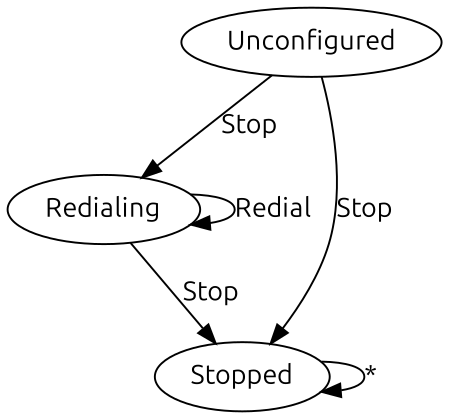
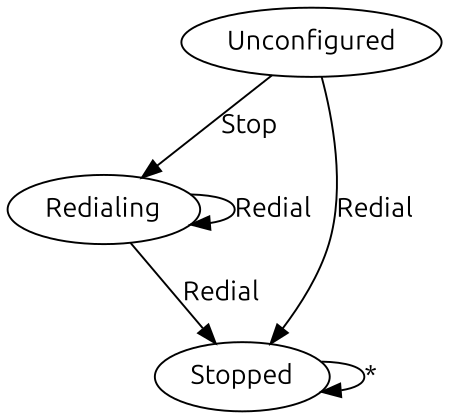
  digraph {
    fontname=Ubuntu
    node [fontname=Ubuntu]
    edge [fontname=Ubuntu]
    Unconfigured
    Redialing
    Stopped
    Unconfigured -> Redialing [label=Stop]
-   Unconfigured -> Stopped [label=Stop]
+   Unconfigured -> Stopped [label=Redial]
    Redialing -> Redialing [label=Redial]
-   Redialing -> Stopped [label=Stop]
+   Redialing -> Stopped [label=Redial]
    Stopped -> Stopped [label="*"]
  }
